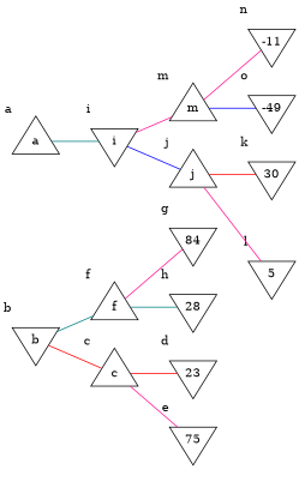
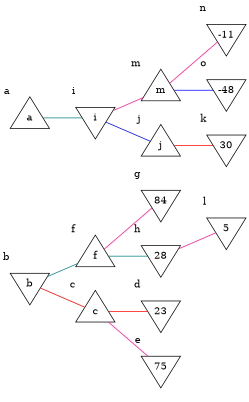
  graph {
    rankdir=LR
    node [fixedsize=true shape=invtriangle]
    edge [color=deeppink]
    a [height=0.8 shape=triangle xlabel=a]
    i [height=0.8 xlabel=i]
    b [height=0.8 xlabel=b]
    c [height=0.8 shape=triangle xlabel=c]
    f [height=0.8 shape=triangle xlabel=f]
    j [height=0.8 shape=triangle xlabel=j]
    m [height=0.8 shape=triangle xlabel=m]
    n8 [height=0.8 label=23 xlabel=d]
    n9 [height=0.8 label=75 xlabel=e]
    n10 [height=0.8 label=84 xlabel=g]
    n11 [height=0.8 label=28 xlabel=h]
    n12 [height=0.8 label=30 xlabel=k]
    n13 [height=0.8 label=5 xlabel=l]
    n14 [height=0.8 label=-11 xlabel=n]
-   n15 [height=0.8 label=-49 xlabel=o]
+   n15 [height=0.8 label=-48 xlabel=o]
    a -- i [color=teal]
    i -- j [color=blue]
    i -- m
    b -- c [color=red]
    b -- f [color=teal]
    c -- n8 [color=red]
    c -- n9
    f -- n10
    f -- n11 [color=teal]
    j -- n12 [color=red]
-   j -- n13
+   n11 -- n13
    m -- n14
    m -- n15 [color=blue]
  }
